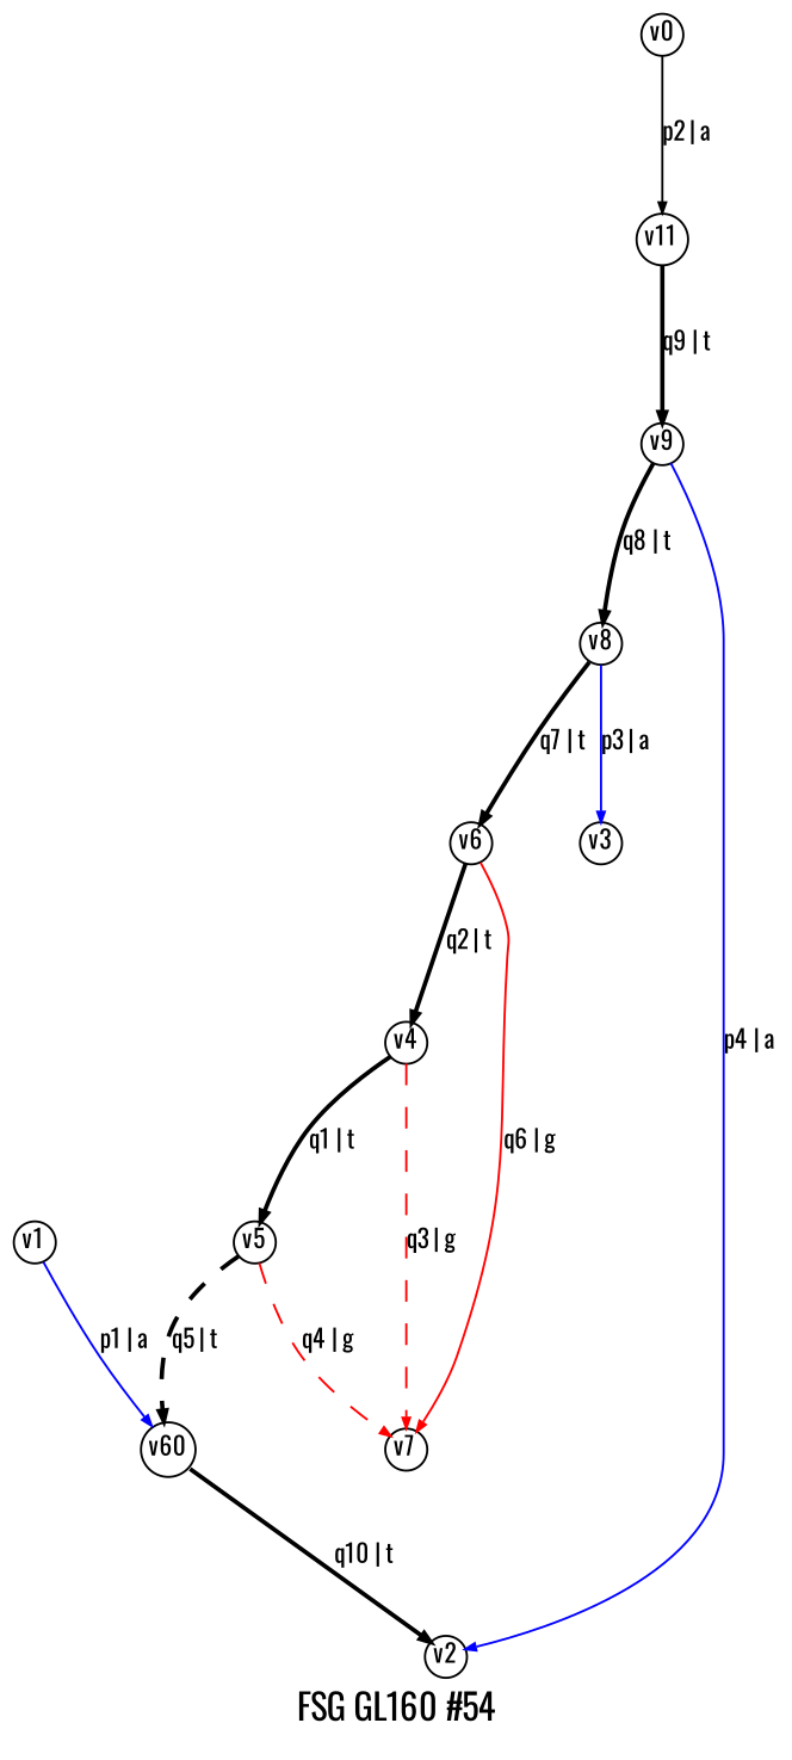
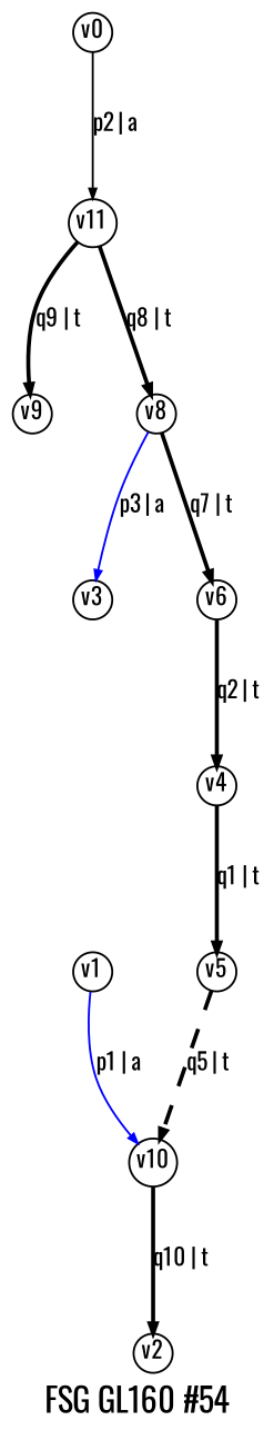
  digraph {
    fontname=Oswald
    fontsize=10
    label="FSG GL160 #54"
    noverlap=scale
    node [fontname=Oswald fontsize=7 margin=0 penwidth=0.6 shape=circle]
    edge [arrowsize=0.3 color=black fontname=Oswald fontsize=7 penwidth=0.6 style=solid]
    v1 [height=0.01]
-   v10 [height=0.01 label=v60]
+   v10 [height=0.01]
    v2 [height=0.01]
    v11 [height=0.01]
    v9 [height=0.01]
    v0 [height=0.01]
    v8 [height=0.01]
    v3 [height=0.01]
    v6 [height=0.01]
    v4 [height=0.01]
-   v7 [height=0.01]
    v5 [height=0.01]
    v1 -> v10 [color=blue label="p1 | a"]
    v10 -> v2 [label="q10 | t" penwidth=1.2]
    v11 -> v9 [label="q9 | t" penwidth=1.2]
-   v9 -> v2 [color=blue label="p4 | a"]
-   v9 -> v8 [label="q8 | t" penwidth=1.2]
+   v11 -> v8 [label="q8 | t" penwidth=1.2]
    v0 -> v11 [label="p2 | a"]
    v8 -> v3 [color=blue label="p3 | a"]
    v8 -> v6 [label="q7 | t" penwidth=1.2]
    v6 -> v4 [label="q2 | t" penwidth=1.2]
-   v6 -> v7 [color=red label="q6 | g"]
-   v4 -> v7 [color=red label="q3 | g" style=dashed]
    v4 -> v5 [label="q1 | t" penwidth=1.2]
    v5 -> v10 [label="q5 | t" penwidth=1.2 style=dashed]
-   v5 -> v7 [color=red label="q4 | g" style=dashed]
  }
